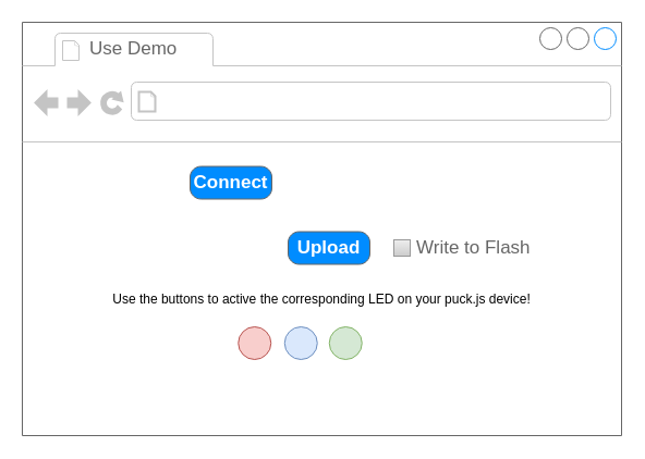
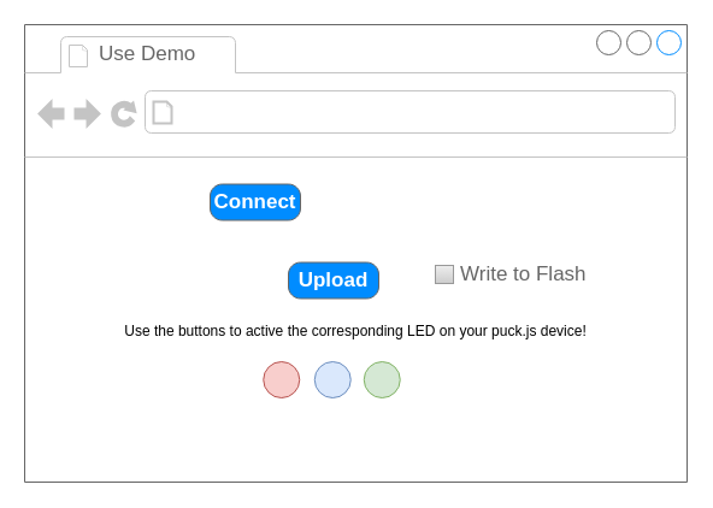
  <mxCell id="0" />
  <mxCell id="1" parent="0" />
  <mxCell id="2" value="" style="strokeWidth=1;shadow=0;dashed=0;align=center;html=1;shape=mxgraph.mockup.containers.browserWindow;rSize=0;strokeColor=#666666;strokeColor2=#008cff;strokeColor3=#c4c4c4;mainText=,;recursiveResize=0;" vertex="1" parent="1"><mxGeometry x="20" y="20" width="550" height="380" as="geometry" /></mxCell>
  <mxCell id="3" value="Use Demo" style="strokeWidth=1;shadow=0;dashed=0;align=center;html=1;shape=mxgraph.mockup.containers.anchor;fontSize=17;fontColor=#666666;align=left;" vertex="1" parent="2"><mxGeometry x="60" y="12" width="110" height="26" as="geometry" /></mxCell>
  <mxCell id="4" value="" style="strokeWidth=1;shadow=0;dashed=0;align=center;html=1;shape=mxgraph.mockup.containers.anchor;rSize=0;fontSize=17;fontColor=#666666;align=left;" vertex="1" parent="2"><mxGeometry x="130" y="60" width="250" height="26" as="geometry" /></mxCell>
  <mxCell id="5" value="Connect" style="strokeWidth=1;shadow=0;dashed=0;align=center;html=1;shape=mxgraph.mockup.buttons.button;strokeColor=#666666;fontColor=#ffffff;mainText=;buttonStyle=round;fontSize=17;fontStyle=1;fillColor=#008cff;whiteSpace=wrap;" vertex="1" parent="2"><mxGeometry x="154" y="132.5" width="75" height="30" as="geometry" /></mxCell>
- <mxCell id="6" value="Upload" style="strokeWidth=1;shadow=0;dashed=0;align=center;html=1;shape=mxgraph.mockup.buttons.button;strokeColor=#666666;fontColor=#ffffff;mainText=;buttonStyle=round;fontSize=17;fontStyle=1;fillColor=#008cff;whiteSpace=wrap;" vertex="1" parent="2"><mxGeometry x="244" y="192.5" width="75" height="30" as="geometry" /></mxCell>
+ <mxCell id="6" value="Upload" style="strokeWidth=1;shadow=0;dashed=0;align=center;html=1;shape=mxgraph.mockup.buttons.button;strokeColor=#666666;fontColor=#ffffff;mainText=;buttonStyle=round;fontSize=17;fontStyle=1;fillColor=#008cff;whiteSpace=wrap;" vertex="1" parent="2"><mxGeometry x="219" y="197.5" width="75" height="30" as="geometry" /></mxCell>
  <mxCell id="7" value="Write to Flash" style="strokeWidth=1;shadow=0;dashed=0;align=center;html=1;shape=mxgraph.mockup.forms.rrect;rSize=0;fillColor=#eeeeee;strokeColor=#999999;gradientColor=#cccccc;align=left;spacingLeft=4;fontSize=17;fontColor=#666666;labelPosition=right;" vertex="1" parent="2"><mxGeometry x="341" y="200" width="15" height="15" as="geometry" /></mxCell>
  <mxCell id="8" value="" style="ellipse;whiteSpace=wrap;html=1;aspect=fixed;fillColor=#f8cecc;strokeColor=#b85450;" vertex="1" parent="2"><mxGeometry x="198.25" y="280" width="30" height="30" as="geometry" /></mxCell>
  <mxCell id="9" value="" style="ellipse;whiteSpace=wrap;html=1;aspect=fixed;fillColor=#dae8fc;strokeColor=#6c8ebf;" vertex="1" parent="2"><mxGeometry x="240.75" y="280" width="30" height="30" as="geometry" /></mxCell>
  <mxCell id="10" value="" style="ellipse;whiteSpace=wrap;html=1;aspect=fixed;fillColor=#d5e8d4;strokeColor=#82b366;" vertex="1" parent="2"><mxGeometry x="281.75" y="280" width="30" height="30" as="geometry" /></mxCell>
  <mxCell id="11" value="Use the buttons to active the corresponding LED on your puck.js device!" style="text;html=1;strokeColor=none;fillColor=none;align=center;verticalAlign=middle;whiteSpace=wrap;rounded=0;" vertex="1" parent="2"><mxGeometry x="55" y="240" width="440" height="30" as="geometry" /></mxCell>
